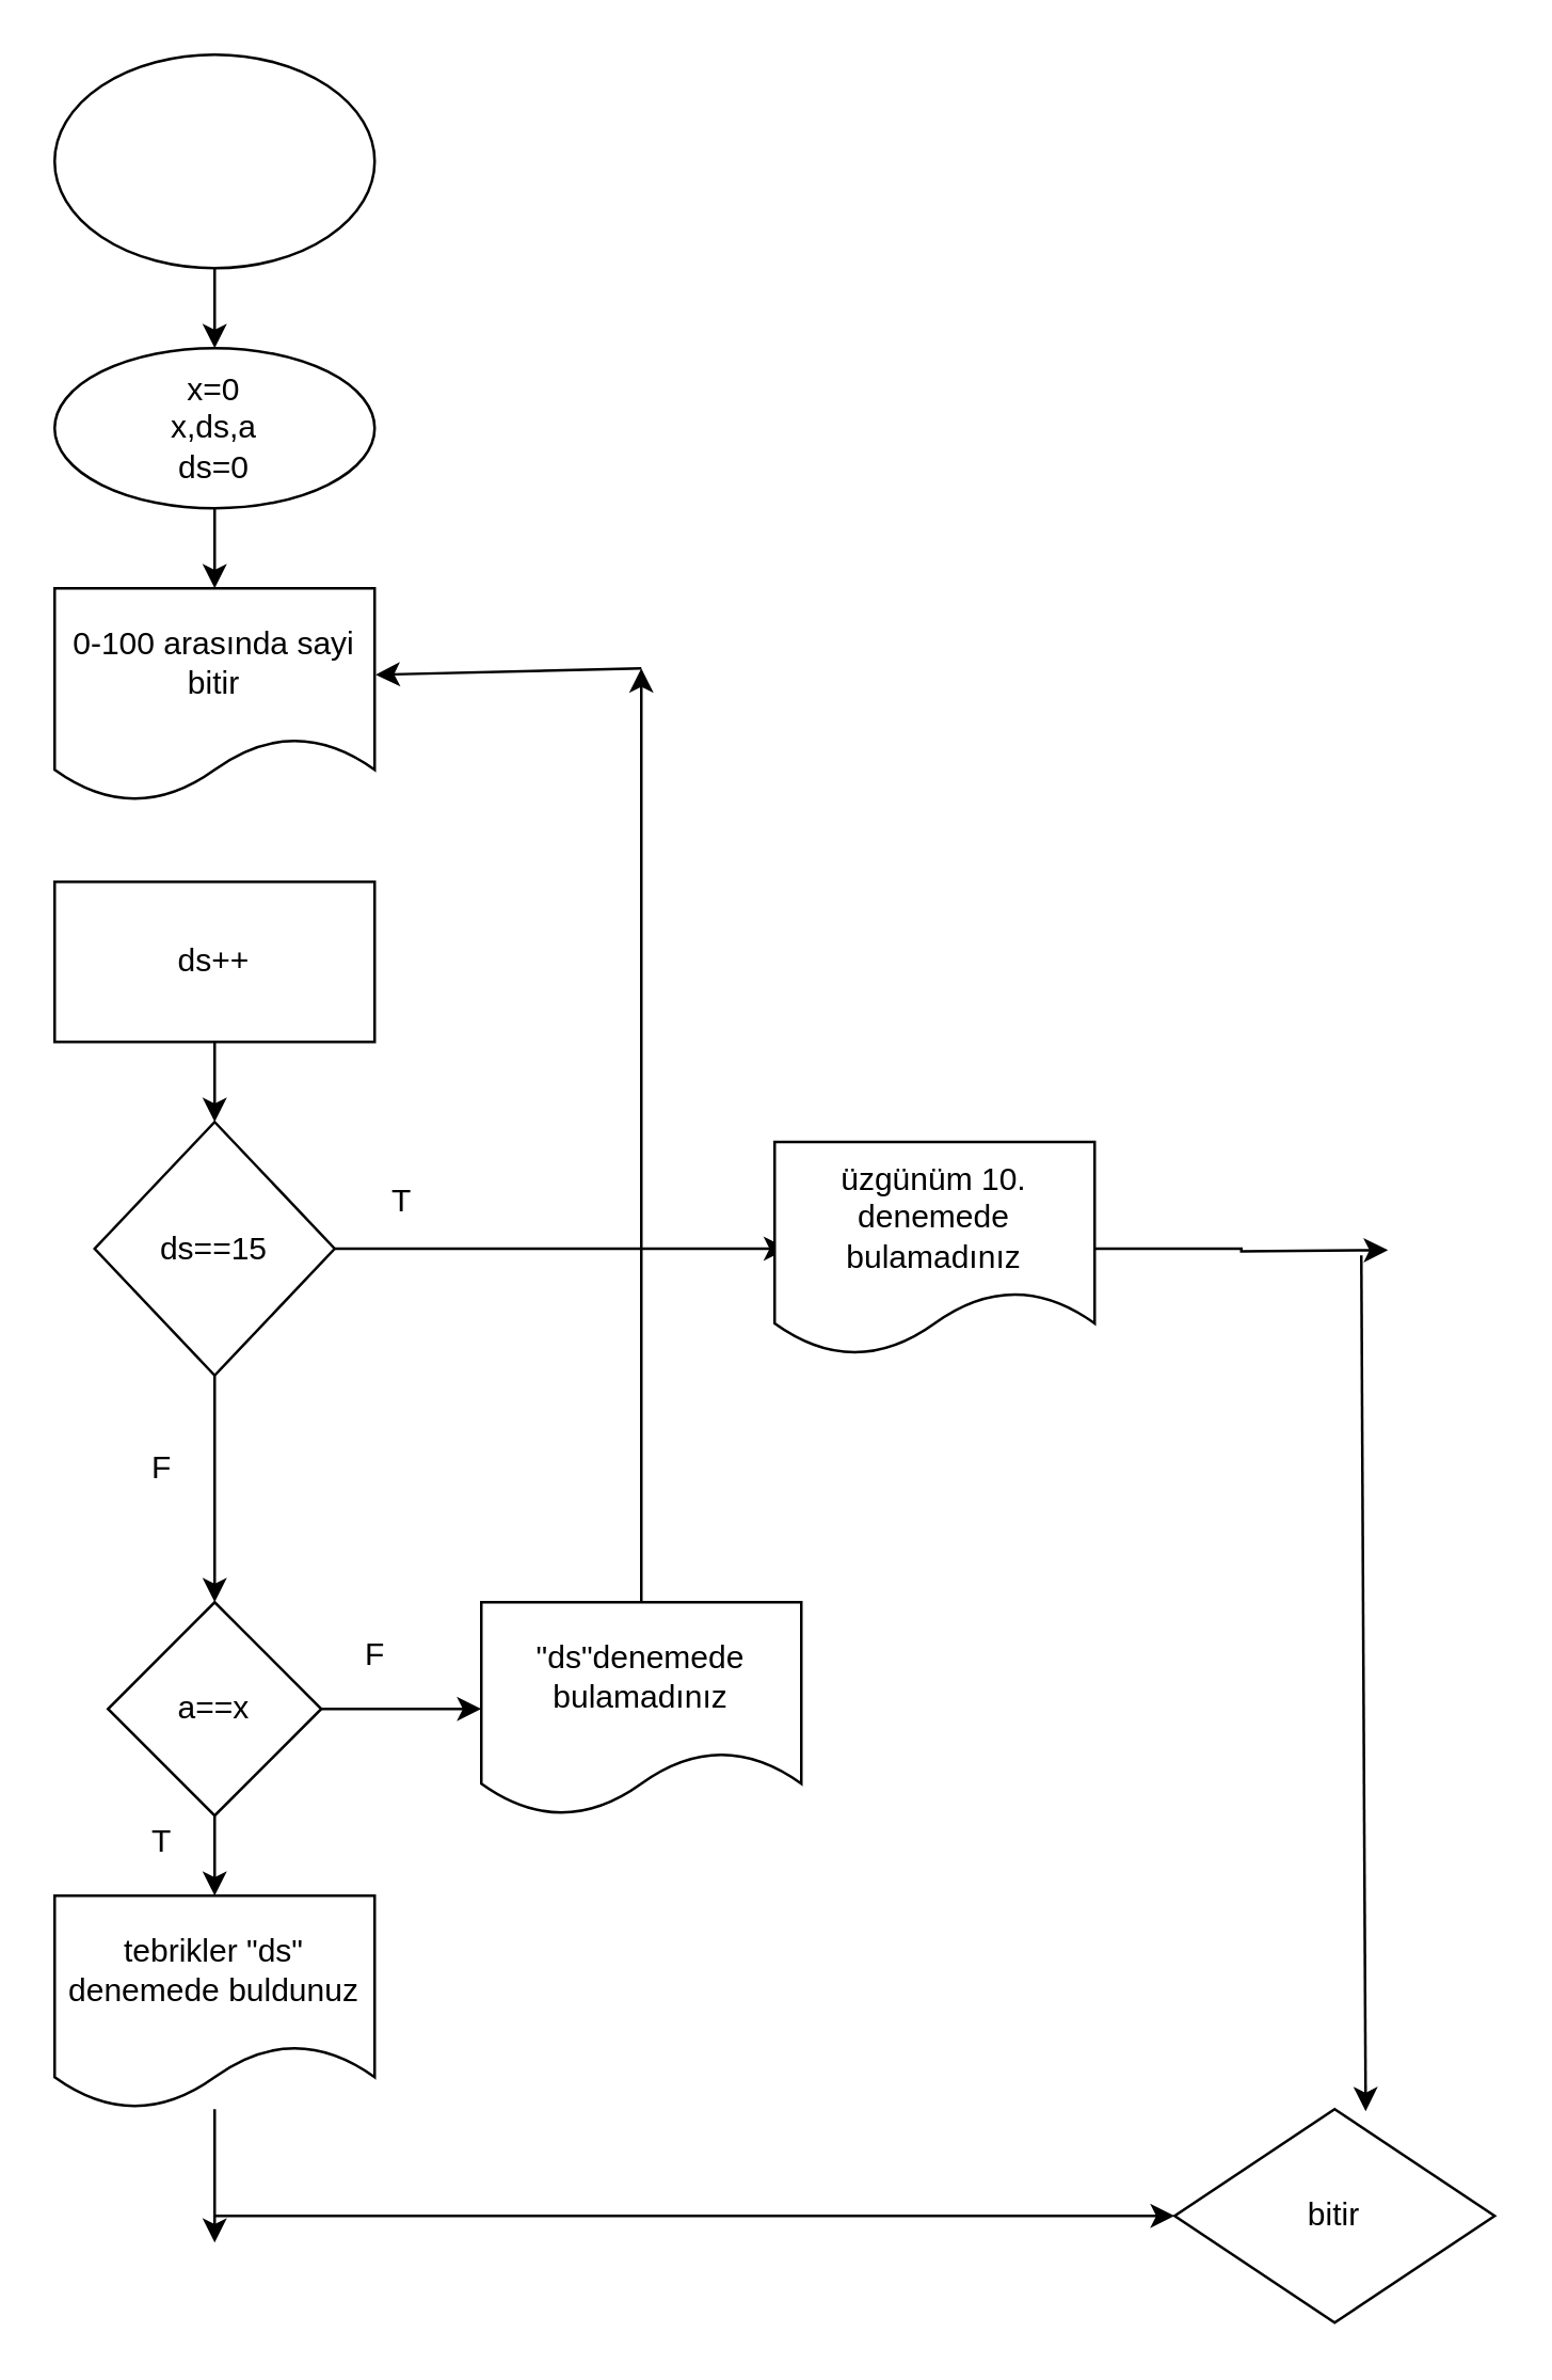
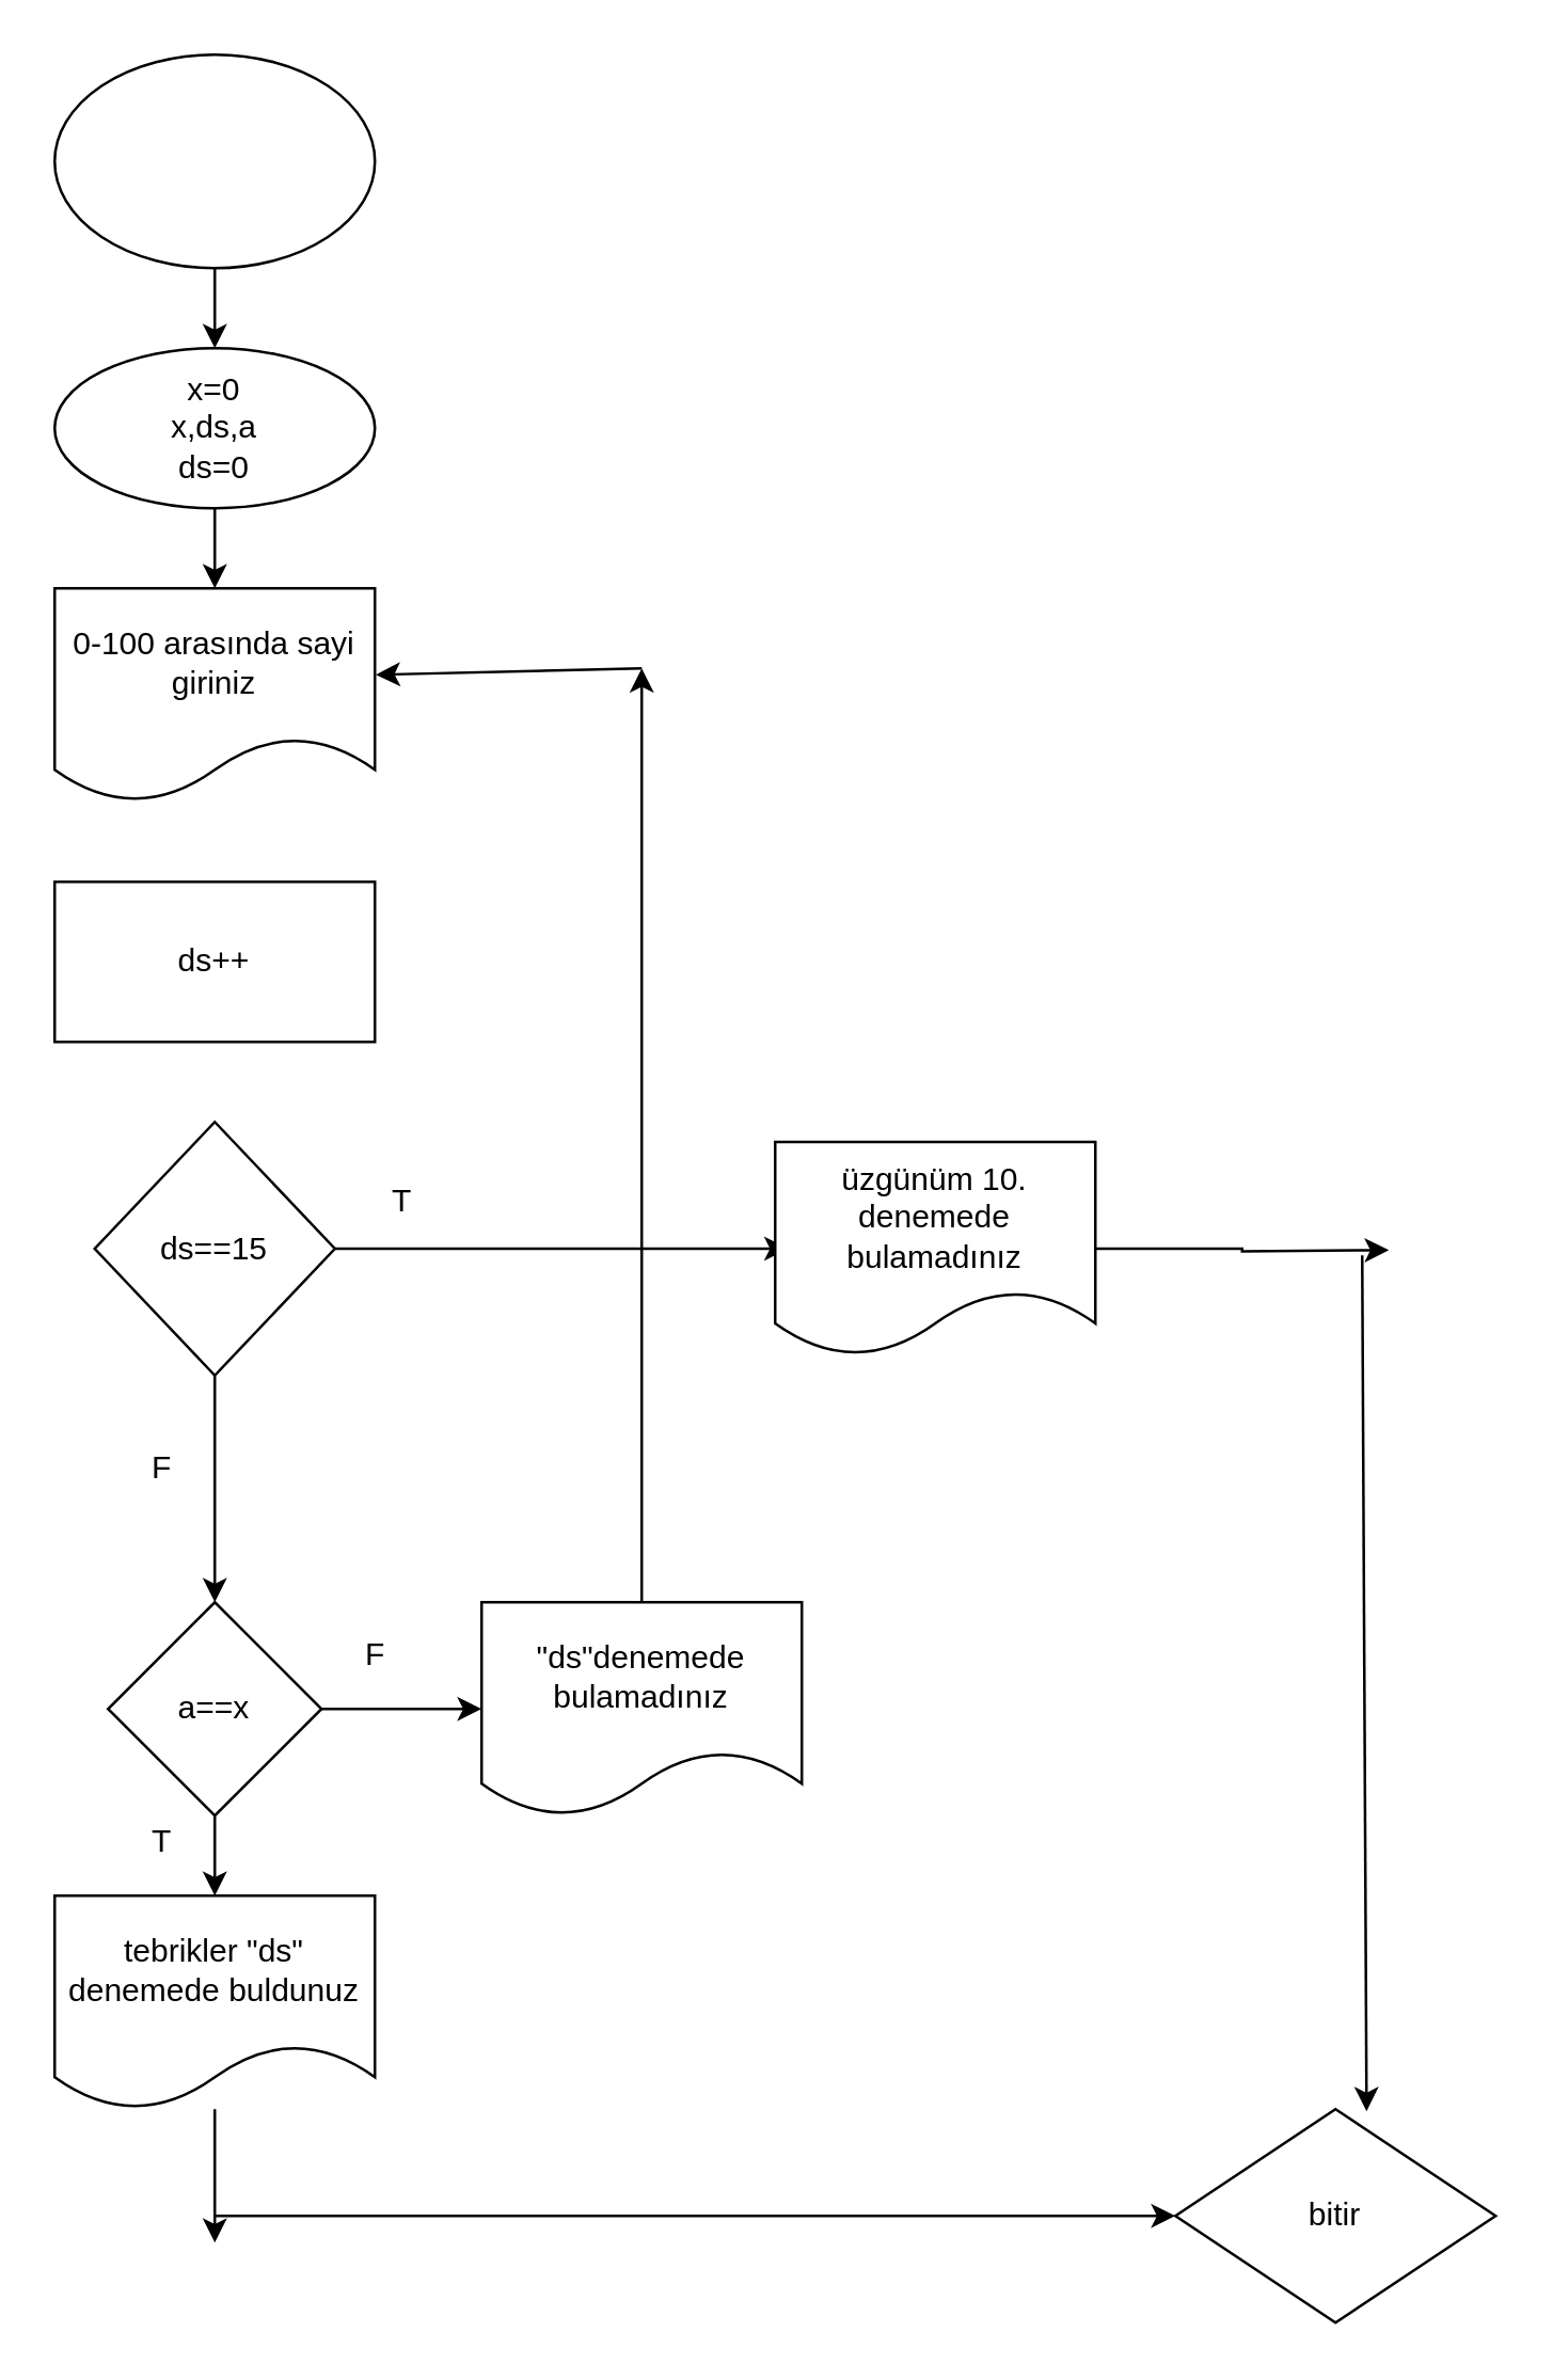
  <mxCell id="0" />
  <mxCell id="1" parent="0" />
  <mxCell id="2" value="" style="edgeStyle=orthogonalEdgeStyle;rounded=0;orthogonalLoop=1;jettySize=auto;html=1;" parent="1" source="3" target="5" edge="1"><mxGeometry relative="1" as="geometry" /></mxCell>
  <mxCell id="3" value="" style="ellipse;whiteSpace=wrap;html=1;" parent="1" vertex="1"><mxGeometry x="20" y="20" width="120" height="80" as="geometry" /></mxCell>
  <mxCell id="4" value="" style="edgeStyle=orthogonalEdgeStyle;rounded=0;orthogonalLoop=1;jettySize=auto;html=1;" parent="1" source="5" target="6" edge="1"><mxGeometry relative="1" as="geometry" /></mxCell>
  <mxCell id="5" value="x=0&lt;br&gt;x,ds,a&lt;br&gt;ds=0" style="ellipse;whiteSpace=wrap;html=1;" parent="1" vertex="1"><mxGeometry x="20" y="130" width="120" height="60" as="geometry" /></mxCell>
- <mxCell id="6" value="0-100 arasında sayi bitir" style="shape=document;whiteSpace=wrap;html=1;boundedLbl=1;" parent="1" vertex="1"><mxGeometry x="20" y="220" width="120" height="80" as="geometry" /></mxCell>
- <mxCell id="7" value="" style="edgeStyle=orthogonalEdgeStyle;rounded=0;orthogonalLoop=1;jettySize=auto;html=1;" parent="1" source="8" target="21" edge="1"><mxGeometry relative="1" as="geometry" /></mxCell>
+ <mxCell id="6" value="0-100 arasında sayi giriniz" style="shape=document;whiteSpace=wrap;html=1;boundedLbl=1;" parent="1" vertex="1"><mxGeometry x="20" y="220" width="120" height="80" as="geometry" /></mxCell>
  <mxCell id="8" value="ds++&lt;br&gt;" style="rounded=0;whiteSpace=wrap;html=1;" parent="1" vertex="1"><mxGeometry x="20" y="330" width="120" height="60" as="geometry" /></mxCell>
  <mxCell id="9" value="" style="edgeStyle=orthogonalEdgeStyle;rounded=0;orthogonalLoop=1;jettySize=auto;html=1;" parent="1" source="11" target="13" edge="1"><mxGeometry relative="1" as="geometry" /></mxCell>
  <mxCell id="10" value="" style="edgeStyle=orthogonalEdgeStyle;rounded=0;orthogonalLoop=1;jettySize=auto;html=1;" parent="1" source="11" target="15" edge="1"><mxGeometry relative="1" as="geometry" /></mxCell>
  <mxCell id="11" value="a==x" style="rhombus;whiteSpace=wrap;html=1;" parent="1" vertex="1"><mxGeometry x="40" y="600" width="80" height="80" as="geometry" /></mxCell>
  <mxCell id="12" style="edgeStyle=orthogonalEdgeStyle;rounded=0;orthogonalLoop=1;jettySize=auto;html=1;" parent="1" source="13" edge="1"><mxGeometry relative="1" as="geometry"><mxPoint x="80" y="840" as="targetPoint" /></mxGeometry></mxCell>
  <mxCell id="13" value="tebrikler &quot;ds&quot; denemede buldunuz" style="shape=document;whiteSpace=wrap;html=1;boundedLbl=1;" parent="1" vertex="1"><mxGeometry x="20" y="710" width="120" height="80" as="geometry" /></mxCell>
  <mxCell id="14" style="edgeStyle=orthogonalEdgeStyle;rounded=0;orthogonalLoop=1;jettySize=auto;html=1;" parent="1" source="15" edge="1"><mxGeometry relative="1" as="geometry"><mxPoint x="240" y="250" as="targetPoint" /></mxGeometry></mxCell>
  <mxCell id="15" value="&quot;ds&quot;denemede bulamadınız" style="shape=document;whiteSpace=wrap;html=1;boundedLbl=1;" parent="1" vertex="1"><mxGeometry x="180" y="600" width="120" height="80" as="geometry" /></mxCell>
  <mxCell id="16" value="F" style="text;html=1;align=center;verticalAlign=middle;resizable=0;points=[];autosize=1;strokeColor=none;fillColor=none;" parent="1" vertex="1"><mxGeometry x="125" y="605" width="30" height="30" as="geometry" /></mxCell>
  <mxCell id="17" value="T" style="text;html=1;align=center;verticalAlign=middle;resizable=0;points=[];autosize=1;strokeColor=none;fillColor=none;" parent="1" vertex="1"><mxGeometry x="45" y="675" width="30" height="30" as="geometry" /></mxCell>
  <mxCell id="18" value="" style="endArrow=classic;html=1;rounded=0;entryX=1.003;entryY=0.405;entryDx=0;entryDy=0;entryPerimeter=0;" parent="1" target="6" edge="1"><mxGeometry width="50" height="50" relative="1" as="geometry"><mxPoint x="240" y="250" as="sourcePoint" /><mxPoint x="360" y="320" as="targetPoint" /></mxGeometry></mxCell>
  <mxCell id="19" style="edgeStyle=orthogonalEdgeStyle;rounded=0;orthogonalLoop=1;jettySize=auto;html=1;" parent="1" source="21" edge="1"><mxGeometry relative="1" as="geometry"><mxPoint x="295" y="467.5" as="targetPoint" /></mxGeometry></mxCell>
  <mxCell id="20" style="edgeStyle=orthogonalEdgeStyle;rounded=0;orthogonalLoop=1;jettySize=auto;html=1;entryX=0.5;entryY=0;entryDx=0;entryDy=0;" parent="1" source="21" target="11" edge="1"><mxGeometry relative="1" as="geometry" /></mxCell>
  <mxCell id="21" value="ds==15" style="rhombus;whiteSpace=wrap;html=1;" parent="1" vertex="1"><mxGeometry x="35" y="420" width="90" height="95" as="geometry" /></mxCell>
  <mxCell id="22" style="edgeStyle=orthogonalEdgeStyle;rounded=0;orthogonalLoop=1;jettySize=auto;html=1;" parent="1" source="23" edge="1"><mxGeometry relative="1" as="geometry"><mxPoint x="520" y="468" as="targetPoint" /></mxGeometry></mxCell>
  <mxCell id="23" value="üzgünüm 10. denemede bulamadınız" style="shape=document;whiteSpace=wrap;html=1;boundedLbl=1;" parent="1" vertex="1"><mxGeometry x="290" y="427.5" width="120" height="80" as="geometry" /></mxCell>
  <mxCell id="24" value="T" style="text;html=1;align=center;verticalAlign=middle;resizable=0;points=[];autosize=1;strokeColor=none;fillColor=none;" parent="1" vertex="1"><mxGeometry x="135" y="435" width="30" height="30" as="geometry" /></mxCell>
  <mxCell id="25" value="F" style="text;html=1;align=center;verticalAlign=middle;resizable=0;points=[];autosize=1;strokeColor=none;fillColor=none;" parent="1" vertex="1"><mxGeometry x="45" y="535" width="30" height="30" as="geometry" /></mxCell>
  <mxCell id="26" value="bitir" style="rhombus;whiteSpace=wrap;html=1;" parent="1" vertex="1"><mxGeometry x="440" y="790" width="120" height="80" as="geometry" /></mxCell>
  <mxCell id="27" value="" style="endArrow=classic;html=1;rounded=0;entryX=0;entryY=0.5;entryDx=0;entryDy=0;" parent="1" target="26" edge="1"><mxGeometry width="50" height="50" relative="1" as="geometry"><mxPoint x="80" y="830" as="sourcePoint" /><mxPoint x="360" y="600" as="targetPoint" /></mxGeometry></mxCell>
  <mxCell id="28" value="" style="endArrow=classic;html=1;rounded=0;entryX=0.597;entryY=0.01;entryDx=0;entryDy=0;entryPerimeter=0;" parent="1" target="26" edge="1"><mxGeometry width="50" height="50" relative="1" as="geometry"><mxPoint x="510" y="470" as="sourcePoint" /><mxPoint x="360" y="600" as="targetPoint" /></mxGeometry></mxCell>
